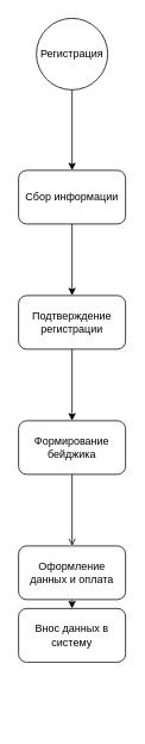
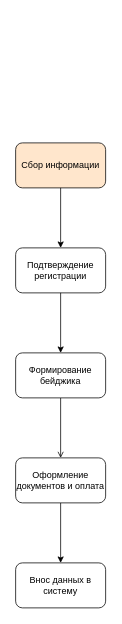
  <mxCell id="0" />
  <mxCell id="1" parent="0" />
- <mxCell id="2" value="Регистрация" style="ellipse;whiteSpace=wrap;html=1;aspect=fixed;" parent="1" vertex="1"><mxGeometry x="40" y="20" width="80" height="80" as="geometry" /></mxCell>
- <mxCell id="3" value="Сбор информации " style="rounded=1;whiteSpace=wrap;html=1;" parent="1" vertex="1"><mxGeometry x="20" y="190" width="120" height="60" as="geometry" /></mxCell>
+ <mxCell id="3" value="Сбор информации " style="rounded=1;whiteSpace=wrap;html=1;fillColor=#ffe6cc;" parent="1" vertex="1"><mxGeometry x="20" y="190" width="120" height="60" as="geometry" /></mxCell>
  <mxCell id="4" value="" style="edgeStyle=orthogonalEdgeStyle;rounded=0;orthogonalLoop=1;jettySize=auto;html=1;entryX=0.5;entryY=0;entryDx=0;entryDy=0;exitX=0.5;exitY=1;exitDx=0;exitDy=0;" parent="1" source="3" target="5" edge="1"><mxGeometry relative="1" as="geometry" /></mxCell>
  <mxCell id="5" value="Подтверждение регистрации" style="rounded=1;whiteSpace=wrap;html=1;" parent="1" vertex="1"><mxGeometry x="20" y="330" width="120" height="60" as="geometry" /></mxCell>
  <mxCell id="6" style="edgeStyle=orthogonalEdgeStyle;rounded=0;orthogonalLoop=1;jettySize=auto;html=1;exitX=0.5;exitY=1;exitDx=0;exitDy=0;entryX=0.5;entryY=0;entryDx=0;entryDy=0;endArrow=open;" parent="1" source="7" target="9" edge="1"><mxGeometry relative="1" as="geometry" /></mxCell>
  <mxCell id="7" value="Формирование бейджика" style="rounded=1;whiteSpace=wrap;html=1;" parent="1" vertex="1"><mxGeometry x="20" y="470" width="120" height="60" as="geometry" /></mxCell>
  <mxCell id="8" style="edgeStyle=orthogonalEdgeStyle;rounded=0;orthogonalLoop=1;jettySize=auto;html=1;exitX=0.5;exitY=1;exitDx=0;exitDy=0;entryX=0.5;entryY=0;entryDx=0;entryDy=0;" parent="1" source="9" target="12" edge="1"><mxGeometry relative="1" as="geometry" /></mxCell>
- <mxCell id="9" value="Оформление данных и оплата" style="rounded=1;whiteSpace=wrap;html=1;" parent="1" vertex="1"><mxGeometry x="20" y="610" width="120" height="60" as="geometry" /></mxCell>
- <mxCell id="10" value="" style="endArrow=classic;html=1;rounded=0;entryX=0.5;entryY=0;entryDx=0;entryDy=0;exitX=0.5;exitY=1;exitDx=0;exitDy=0;" parent="1" source="2" target="3" edge="1"><mxGeometry width="50" height="50" relative="1" as="geometry"><mxPoint x="55" y="170" as="sourcePoint" /><mxPoint x="105" y="120" as="targetPoint" /></mxGeometry></mxCell>
+ <mxCell id="9" value="Оформление документов и оплата" style="rounded=1;whiteSpace=wrap;html=1;" parent="1" vertex="1"><mxGeometry x="20" y="610" width="120" height="60" as="geometry" /></mxCell>
  <mxCell id="11" value="" style="endArrow=classic;html=1;rounded=0;entryX=0.5;entryY=0;entryDx=0;entryDy=0;exitX=0.5;exitY=1;exitDx=0;exitDy=0;" parent="1" source="5" target="7" edge="1"><mxGeometry width="50" height="50" relative="1" as="geometry"><mxPoint x="80" y="390" as="sourcePoint" /><mxPoint x="80" y="480" as="targetPoint" /></mxGeometry></mxCell>
- <mxCell id="12" value="Внос данных в систему" style="rounded=1;whiteSpace=wrap;html=1;" parent="1" vertex="1"><mxGeometry x="20" y="680" width="120" height="60" as="geometry" /></mxCell>
+ <mxCell id="12" value="Внос данных в систему" style="rounded=1;whiteSpace=wrap;html=1;" parent="1" vertex="1"><mxGeometry x="20" y="750" width="120" height="60" as="geometry" /></mxCell>
